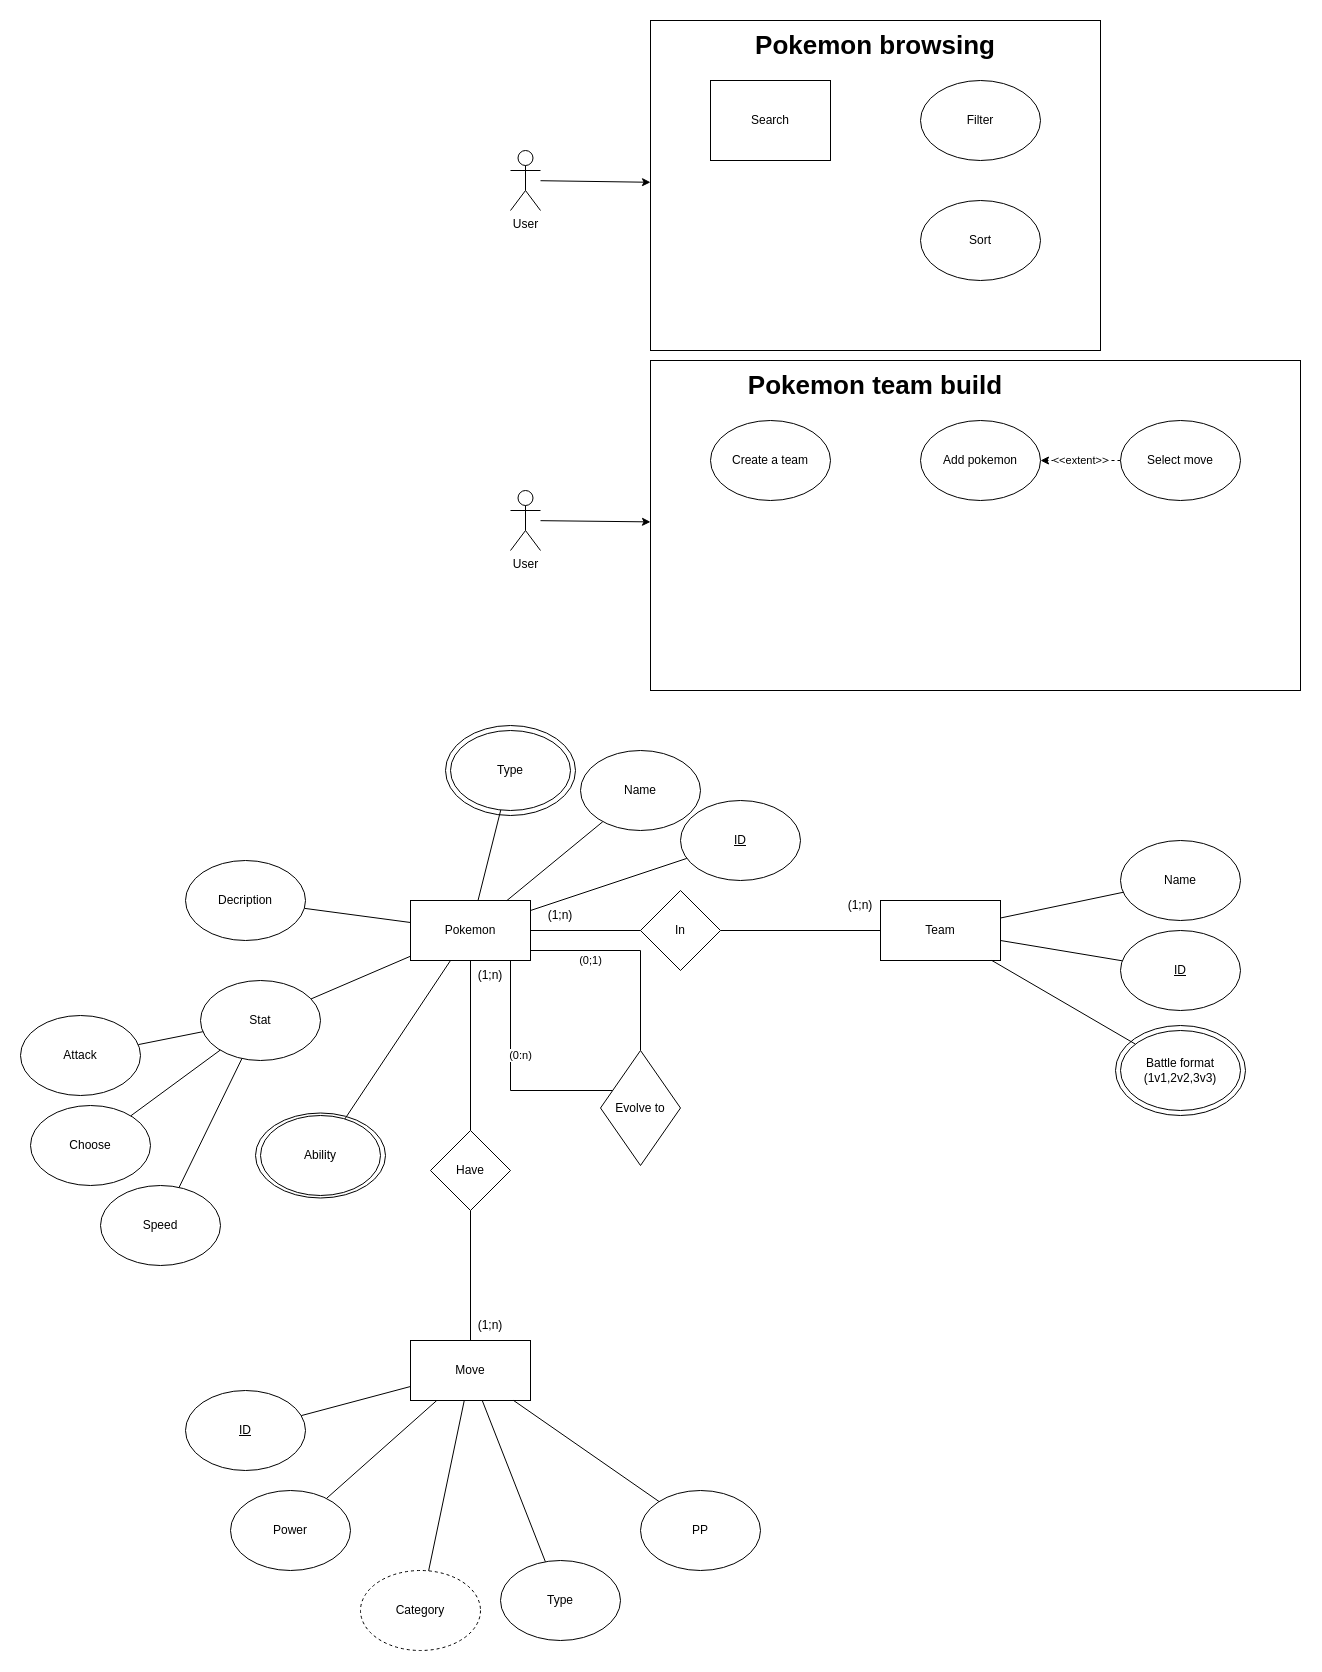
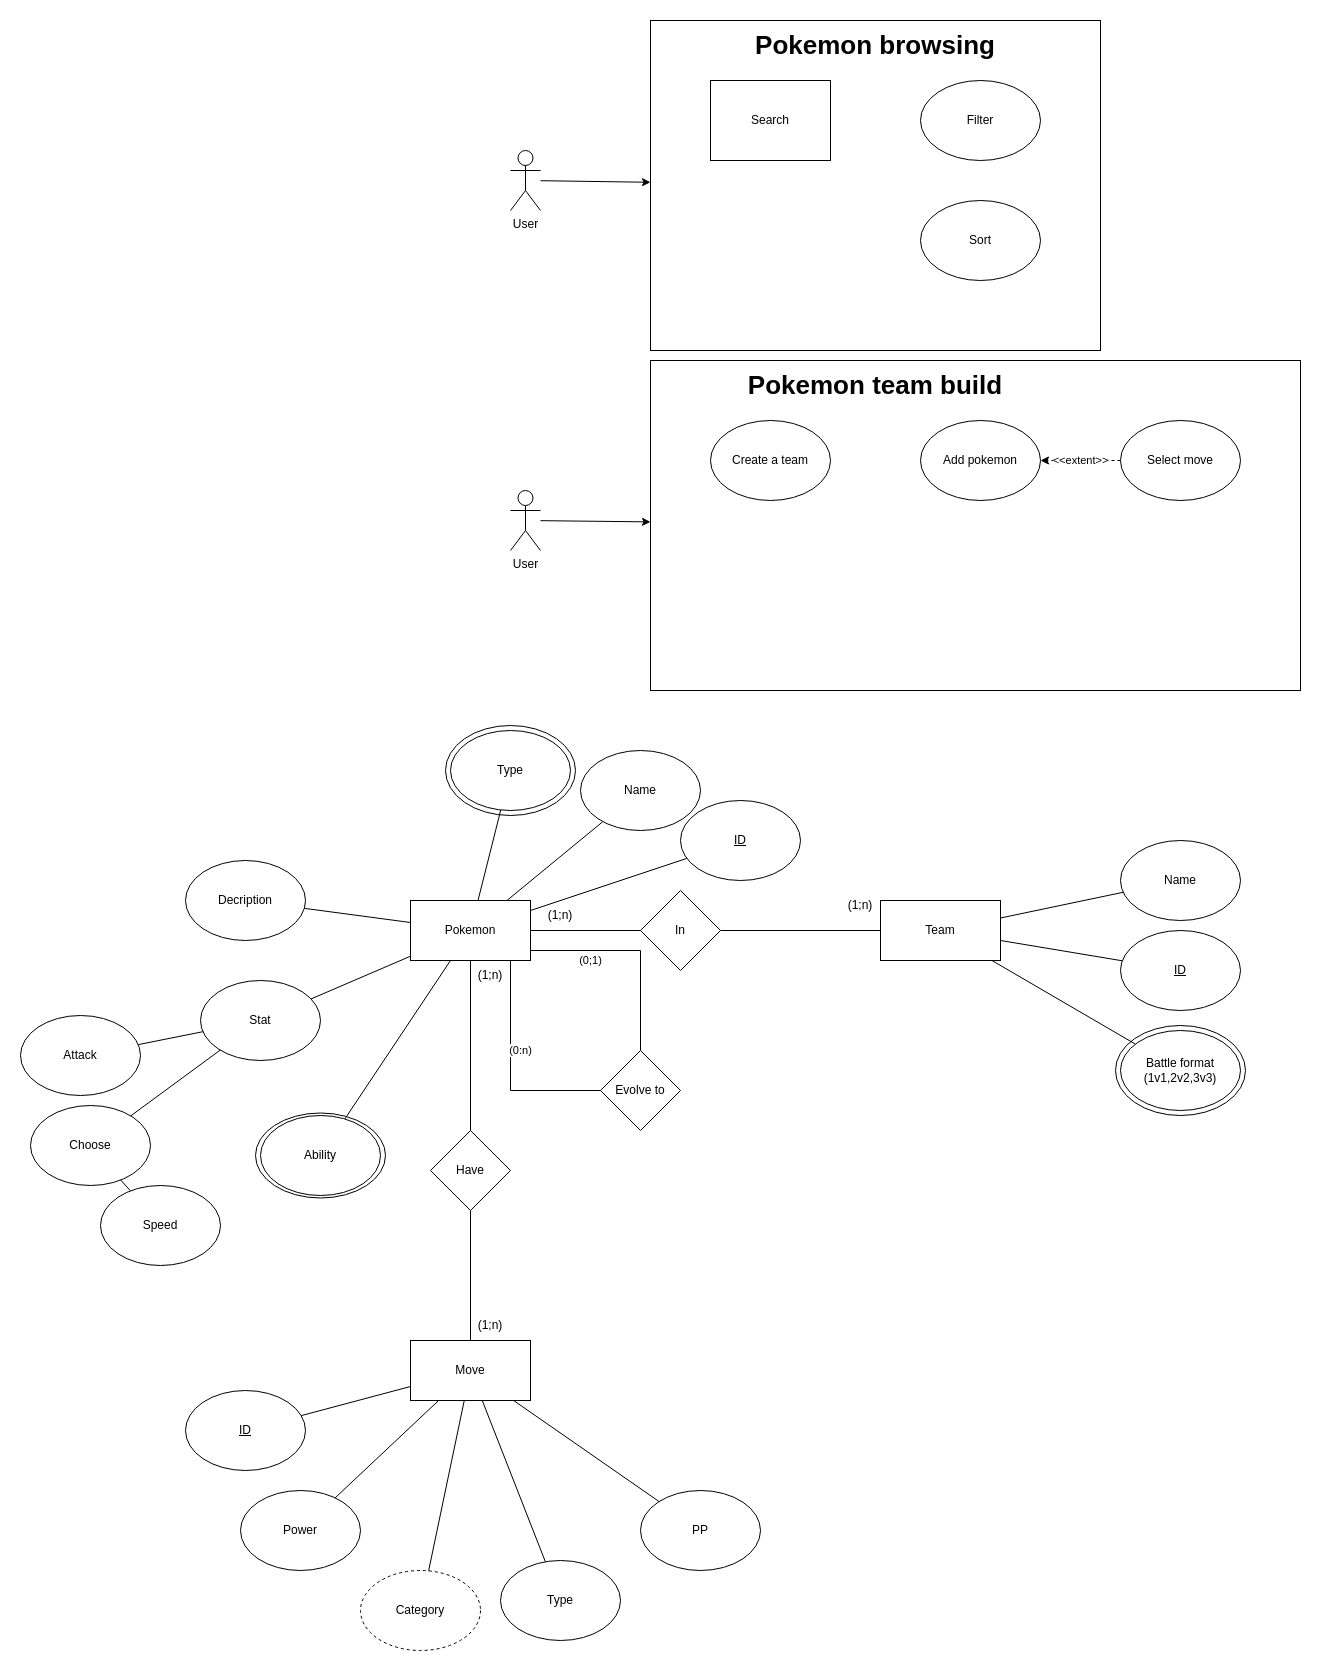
  <mxCell id="0" />
  <mxCell id="1" parent="0" />
  <mxCell id="2" value="" style="ellipse;whiteSpace=wrap;html=1;" parent="1" vertex="1"><mxGeometry x="255" y="1112.5" width="130" height="85" as="geometry" /></mxCell>
  <mxCell id="3" value="" style="ellipse;whiteSpace=wrap;html=1;" parent="1" vertex="1"><mxGeometry x="445" y="725" width="130" height="90" as="geometry" /></mxCell>
  <mxCell id="4" value="" style="ellipse;whiteSpace=wrap;html=1;" parent="1" vertex="1"><mxGeometry x="1115" y="1025" width="130" height="90" as="geometry" /></mxCell>
  <mxCell id="5" value="Team" style="rounded=0;whiteSpace=wrap;html=1;" parent="1" vertex="1"><mxGeometry x="880" y="900" width="120" height="60" as="geometry" /></mxCell>
  <mxCell id="6" style="edgeStyle=orthogonalEdgeStyle;rounded=0;orthogonalLoop=1;jettySize=auto;html=1;endArrow=none;endFill=0;" parent="1" source="8" target="34" edge="1"><mxGeometry relative="1" as="geometry"><mxPoint x="680" y="930" as="targetPoint" /></mxGeometry></mxCell>
  <mxCell id="7" value="(0:n)" style="edgeStyle=orthogonalEdgeStyle;rounded=0;orthogonalLoop=1;jettySize=auto;html=1;endArrow=none;endFill=0;" edge="1" parent="1" source="8" target="69"><mxGeometry x="-0.182" y="10" relative="1" as="geometry"><mxPoint x="600" y="1080" as="targetPoint" /><Array as="points"><mxPoint x="510" y="1090" /></Array><mxPoint as="offset" /></mxGeometry></mxCell>
  <mxCell id="8" value="Pokemon" style="rounded=0;whiteSpace=wrap;html=1;" parent="1" vertex="1"><mxGeometry x="410" y="900" width="120" height="60" as="geometry" /></mxCell>
  <mxCell id="9" style="rounded=0;orthogonalLoop=1;jettySize=auto;html=1;endArrow=none;endFill=0;" parent="1" source="10" target="8" edge="1"><mxGeometry relative="1" as="geometry" /></mxCell>
  <mxCell id="10" value="Name" style="ellipse;whiteSpace=wrap;html=1;" parent="1" vertex="1"><mxGeometry x="580" y="750" width="120" height="80" as="geometry" /></mxCell>
  <mxCell id="11" style="rounded=0;orthogonalLoop=1;jettySize=auto;html=1;endArrow=none;endFill=0;" parent="1" source="12" target="8" edge="1"><mxGeometry relative="1" as="geometry" /></mxCell>
  <mxCell id="12" value="Type" style="ellipse;whiteSpace=wrap;html=1;" parent="1" vertex="1"><mxGeometry x="450" y="730" width="120" height="80" as="geometry" /></mxCell>
  <mxCell id="13" style="rounded=0;orthogonalLoop=1;jettySize=auto;html=1;endArrow=none;endFill=0;" parent="1" source="14" target="8" edge="1"><mxGeometry relative="1" as="geometry" /></mxCell>
  <mxCell id="14" value="Decription" style="ellipse;whiteSpace=wrap;html=1;" parent="1" vertex="1"><mxGeometry x="185" y="860" width="120" height="80" as="geometry" /></mxCell>
  <mxCell id="15" style="rounded=0;orthogonalLoop=1;jettySize=auto;html=1;endArrow=none;endFill=0;" parent="1" source="16" target="8" edge="1"><mxGeometry relative="1" as="geometry" /></mxCell>
  <mxCell id="16" value="&lt;u&gt;ID&lt;/u&gt;" style="ellipse;whiteSpace=wrap;html=1;" parent="1" vertex="1"><mxGeometry x="680" y="800" width="120" height="80" as="geometry" /></mxCell>
  <mxCell id="17" style="edgeStyle=orthogonalEdgeStyle;rounded=0;orthogonalLoop=1;jettySize=auto;html=1;endArrow=none;endFill=0;" parent="1" source="18" target="30" edge="1"><mxGeometry relative="1" as="geometry"><mxPoint x="470" y="1150" as="targetPoint" /></mxGeometry></mxCell>
  <mxCell id="18" value="Move" style="rounded=0;whiteSpace=wrap;html=1;" parent="1" vertex="1"><mxGeometry x="410" y="1340" width="120" height="60" as="geometry" /></mxCell>
  <mxCell id="19" style="rounded=0;orthogonalLoop=1;jettySize=auto;html=1;endArrow=none;endFill=0;" parent="1" source="20" target="8" edge="1"><mxGeometry relative="1" as="geometry" /></mxCell>
  <mxCell id="20" value="Ability" style="ellipse;whiteSpace=wrap;html=1;" parent="1" vertex="1"><mxGeometry x="260" y="1115" width="120" height="80" as="geometry" /></mxCell>
  <mxCell id="21" style="rounded=0;orthogonalLoop=1;jettySize=auto;html=1;endArrow=none;endFill=0;" parent="1" source="22" target="18" edge="1"><mxGeometry relative="1" as="geometry" /></mxCell>
- <mxCell id="22" value="Power" style="ellipse;whiteSpace=wrap;html=1;" parent="1" vertex="1"><mxGeometry x="230" y="1490" width="120" height="80" as="geometry" /></mxCell>
+ <mxCell id="22" value="Power" style="ellipse;whiteSpace=wrap;html=1;" parent="1" vertex="1"><mxGeometry x="240" y="1490" width="120" height="80" as="geometry" /></mxCell>
  <mxCell id="23" style="rounded=0;orthogonalLoop=1;jettySize=auto;html=1;endArrow=none;endFill=0;" parent="1" source="24" target="18" edge="1"><mxGeometry relative="1" as="geometry" /></mxCell>
  <mxCell id="24" value="Type &lt;a href=&quot;https://pokemondb.net/type/grass&quot; class=&quot;type-icon type-grass&quot;&gt;&lt;/a&gt;" style="ellipse;whiteSpace=wrap;html=1;" parent="1" vertex="1"><mxGeometry x="500" y="1560" width="120" height="80" as="geometry" /></mxCell>
  <mxCell id="25" style="rounded=0;orthogonalLoop=1;jettySize=auto;html=1;endArrow=none;endFill=0;" parent="1" source="26" target="18" edge="1"><mxGeometry relative="1" as="geometry" /></mxCell>
  <mxCell id="26" value="Category" style="ellipse;whiteSpace=wrap;html=1;dashed=1;" parent="1" vertex="1"><mxGeometry x="360" y="1570" width="120" height="80" as="geometry" /></mxCell>
  <mxCell id="27" style="rounded=0;orthogonalLoop=1;jettySize=auto;html=1;endArrow=none;endFill=0;" parent="1" source="28" target="18" edge="1"><mxGeometry relative="1" as="geometry" /></mxCell>
  <mxCell id="28" value="PP" style="ellipse;whiteSpace=wrap;html=1;" parent="1" vertex="1"><mxGeometry x="640" y="1490" width="120" height="80" as="geometry" /></mxCell>
  <mxCell id="29" style="edgeStyle=orthogonalEdgeStyle;rounded=0;orthogonalLoop=1;jettySize=auto;html=1;endArrow=none;endFill=0;" parent="1" source="30" target="8" edge="1"><mxGeometry relative="1" as="geometry" /></mxCell>
  <mxCell id="30" value="Have" style="rhombus;whiteSpace=wrap;html=1;" parent="1" vertex="1"><mxGeometry x="430" y="1130" width="80" height="80" as="geometry" /></mxCell>
  <mxCell id="31" value="(1;n)" style="text;html=1;strokeColor=none;fillColor=none;align=center;verticalAlign=middle;whiteSpace=wrap;rounded=0;" parent="1" vertex="1"><mxGeometry x="460" y="960" width="60" height="30" as="geometry" /></mxCell>
  <mxCell id="32" value="(1;n)" style="text;html=1;strokeColor=none;fillColor=none;align=center;verticalAlign=middle;whiteSpace=wrap;rounded=0;" parent="1" vertex="1"><mxGeometry x="460" y="1310" width="60" height="30" as="geometry" /></mxCell>
  <mxCell id="33" style="edgeStyle=orthogonalEdgeStyle;rounded=0;orthogonalLoop=1;jettySize=auto;html=1;endArrow=none;endFill=0;" parent="1" source="34" target="5" edge="1"><mxGeometry relative="1" as="geometry" /></mxCell>
  <mxCell id="34" value="In" style="rhombus;whiteSpace=wrap;html=1;" parent="1" vertex="1"><mxGeometry x="640" y="890" width="80" height="80" as="geometry" /></mxCell>
  <mxCell id="35" value="(1;n)" style="text;html=1;strokeColor=none;fillColor=none;align=center;verticalAlign=middle;whiteSpace=wrap;rounded=0;" parent="1" vertex="1"><mxGeometry x="530" y="900" width="60" height="30" as="geometry" /></mxCell>
  <mxCell id="36" value="(1;n)" style="text;html=1;strokeColor=none;fillColor=none;align=center;verticalAlign=middle;whiteSpace=wrap;rounded=0;" parent="1" vertex="1"><mxGeometry x="830" y="890" width="60" height="30" as="geometry" /></mxCell>
  <mxCell id="37" style="rounded=0;orthogonalLoop=1;jettySize=auto;html=1;endArrow=none;endFill=0;" parent="1" source="38" target="5" edge="1"><mxGeometry relative="1" as="geometry" /></mxCell>
  <mxCell id="38" value="Name" style="ellipse;whiteSpace=wrap;html=1;" parent="1" vertex="1"><mxGeometry x="1120" width="120" height="80" as="geometry" y="840" /></mxCell>
  <mxCell id="39" style="rounded=0;orthogonalLoop=1;jettySize=auto;html=1;endArrow=none;endFill=0;" parent="1" source="40" target="5" edge="1"><mxGeometry relative="1" as="geometry" /></mxCell>
  <mxCell id="40" value="&lt;u&gt;ID&lt;/u&gt;" style="ellipse;whiteSpace=wrap;html=1;" parent="1" vertex="1"><mxGeometry x="1120" y="930" width="120" height="80" as="geometry" /></mxCell>
  <mxCell id="41" style="rounded=0;orthogonalLoop=1;jettySize=auto;html=1;endArrow=none;endFill=0;" parent="1" source="42" target="8" edge="1"><mxGeometry relative="1" as="geometry" /></mxCell>
  <mxCell id="42" value="Stat" style="ellipse;whiteSpace=wrap;html=1;" parent="1" vertex="1"><mxGeometry x="200" y="980" width="120" height="80" as="geometry" /></mxCell>
  <mxCell id="43" style="rounded=0;orthogonalLoop=1;jettySize=auto;html=1;endArrow=none;endFill=0;" parent="1" source="44" target="5" edge="1"><mxGeometry relative="1" as="geometry" /></mxCell>
  <mxCell id="44" value="Battle format&lt;br&gt;(1v1,2v2,3v3)" style="ellipse;whiteSpace=wrap;html=1;" parent="1" vertex="1"><mxGeometry x="1120" y="1030" width="120" height="80" as="geometry" /></mxCell>
  <mxCell id="45" style="rounded=0;orthogonalLoop=1;jettySize=auto;html=1;endArrow=none;endFill=0;" parent="1" source="46" target="18" edge="1"><mxGeometry relative="1" as="geometry" /></mxCell>
  <mxCell id="46" value="&lt;u&gt;ID&lt;/u&gt;" style="ellipse;whiteSpace=wrap;html=1;" parent="1" vertex="1"><mxGeometry x="185" y="1390" width="120" height="80" as="geometry" /></mxCell>
  <mxCell id="47" style="rounded=0;orthogonalLoop=1;jettySize=auto;html=1;endArrow=none;endFill=0;" parent="1" source="48" target="42" edge="1"><mxGeometry relative="1" as="geometry" /></mxCell>
  <mxCell id="48" value="Attack" style="ellipse;whiteSpace=wrap;html=1;" parent="1" vertex="1"><mxGeometry x="20" y="1015" width="120" height="80" as="geometry" /></mxCell>
  <mxCell id="49" style="rounded=0;orthogonalLoop=1;jettySize=auto;html=1;endArrow=none;endFill=0;" parent="1" source="50" target="42" edge="1"><mxGeometry relative="1" as="geometry" /></mxCell>
  <mxCell id="50" value="Choose" style="ellipse;whiteSpace=wrap;html=1;" parent="1" vertex="1"><mxGeometry x="30" y="1105" width="120" height="80" as="geometry" /></mxCell>
- <mxCell id="51" style="rounded=0;orthogonalLoop=1;jettySize=auto;html=1;endArrow=none;endFill=0;" parent="1" source="52" target="42" edge="1"><mxGeometry relative="1" as="geometry" /></mxCell>
+ <mxCell id="51" style="rounded=0;orthogonalLoop=1;jettySize=auto;html=1;endArrow=none;endFill=0;" parent="1" source="52" target="50" edge="1"><mxGeometry relative="1" as="geometry" /></mxCell>
  <mxCell id="52" value="Speed" style="ellipse;whiteSpace=wrap;html=1;" parent="1" vertex="1"><mxGeometry x="100" y="1185" width="120" height="80" as="geometry" /></mxCell>
  <mxCell id="53" value="" style="rounded=0;whiteSpace=wrap;html=1;" parent="1" vertex="1"><mxGeometry x="650" y="20" width="450" height="330" as="geometry" /></mxCell>
  <mxCell id="54" style="rounded=0;orthogonalLoop=1;jettySize=auto;html=1;" parent="1" source="55" target="53" edge="1"><mxGeometry relative="1" as="geometry" /></mxCell>
  <mxCell id="55" value="User" style="shape=umlActor;verticalLabelPosition=bottom;verticalAlign=top;html=1;outlineConnect=0;" parent="1" vertex="1"><mxGeometry x="510" y="150" width="30" height="60" as="geometry" /></mxCell>
  <mxCell id="56" value="&lt;font style=&quot;font-size: 26px;&quot;&gt;&lt;b&gt;&lt;font style=&quot;font-size: 26px;&quot;&gt;Pokemon&lt;/font&gt;&lt;/b&gt;&lt;span&gt;&lt;/span&gt; &lt;b&gt;&lt;font style=&quot;font-size: 26px;&quot;&gt;browsing&lt;/font&gt;&lt;/b&gt;&lt;/font&gt;" style="text;html=1;strokeColor=none;fillColor=none;align=center;verticalAlign=middle;whiteSpace=wrap;rounded=0;" parent="1" vertex="1"><mxGeometry x="735" y="30" width="280" height="30" as="geometry" /></mxCell>
  <mxCell id="57" value="Search" style="whiteSpace=wrap;html=1;rounded=0;" parent="1" vertex="1"><mxGeometry x="710" y="80" width="120" height="80" as="geometry" /></mxCell>
  <mxCell id="58" value="Filter" style="ellipse;whiteSpace=wrap;html=1;" parent="1" vertex="1"><mxGeometry x="920" y="80" width="120" height="80" as="geometry" /></mxCell>
  <mxCell id="59" value="Sort" style="ellipse;whiteSpace=wrap;html=1;" parent="1" vertex="1"><mxGeometry x="920" y="200" width="120" height="80" as="geometry" /></mxCell>
  <mxCell id="60" value="" style="rounded=0;whiteSpace=wrap;html=1;" parent="1" vertex="1"><mxGeometry x="650" y="360" width="650" height="330" as="geometry" /></mxCell>
  <mxCell id="61" style="rounded=0;orthogonalLoop=1;jettySize=auto;html=1;" parent="1" source="62" target="60" edge="1"><mxGeometry relative="1" as="geometry" /></mxCell>
  <mxCell id="62" value="User" style="shape=umlActor;verticalLabelPosition=bottom;verticalAlign=top;html=1;outlineConnect=0;" parent="1" vertex="1"><mxGeometry x="510" y="490" width="30" height="60" as="geometry" /></mxCell>
  <mxCell id="63" value="&lt;font style=&quot;font-size: 26px;&quot;&gt;&lt;b&gt;&lt;font style=&quot;font-size: 26px;&quot;&gt;Pokemon&lt;/font&gt;&lt;/b&gt;&lt;span&gt;&lt;/span&gt; &lt;b&gt;team build&lt;br&gt;&lt;/b&gt;&lt;/font&gt;" style="text;html=1;strokeColor=none;fillColor=none;align=center;verticalAlign=middle;whiteSpace=wrap;rounded=0;" parent="1" vertex="1"><mxGeometry x="735" y="370" width="280" height="30" as="geometry" /></mxCell>
  <mxCell id="64" value="Create a team" style="ellipse;whiteSpace=wrap;html=1;" parent="1" vertex="1"><mxGeometry x="710" y="420" width="120" height="80" as="geometry" /></mxCell>
  <mxCell id="65" value="Add pokemon" style="ellipse;whiteSpace=wrap;html=1;" parent="1" vertex="1"><mxGeometry x="920" y="420" width="120" height="80" as="geometry" /></mxCell>
  <mxCell id="66" value="&amp;lt;&amp;lt;extent&amp;gt;&amp;gt;" style="edgeStyle=orthogonalEdgeStyle;rounded=0;orthogonalLoop=1;jettySize=auto;html=1;dashed=1;" parent="1" source="67" target="65" edge="1"><mxGeometry relative="1" as="geometry" /></mxCell>
  <mxCell id="67" value="Select move" style="ellipse;whiteSpace=wrap;html=1;" parent="1" vertex="1"><mxGeometry x="1120" y="420" width="120" height="80" as="geometry" /></mxCell>
  <mxCell id="68" value="(0;1)" style="edgeStyle=orthogonalEdgeStyle;rounded=0;orthogonalLoop=1;jettySize=auto;html=1;endArrow=none;endFill=0;" edge="1" parent="1" source="69" target="8"><mxGeometry x="0.429" y="10" relative="1" as="geometry"><mxPoint x="620" y="1050.186" as="sourcePoint" /><Array as="points"><mxPoint x="640" y="950" /></Array><mxPoint as="offset" /></mxGeometry></mxCell>
- <mxCell id="69" value="Evolve to" style="rhombus;whiteSpace=wrap;html=1;" vertex="1" parent="1"><mxGeometry x="600" y="1050" width="80" height="115" as="geometry" /></mxCell>
+ <mxCell id="69" value="Evolve to" style="rhombus;whiteSpace=wrap;html=1;" vertex="1" parent="1"><mxGeometry x="600" y="1050" width="80" height="80" as="geometry" /></mxCell>
